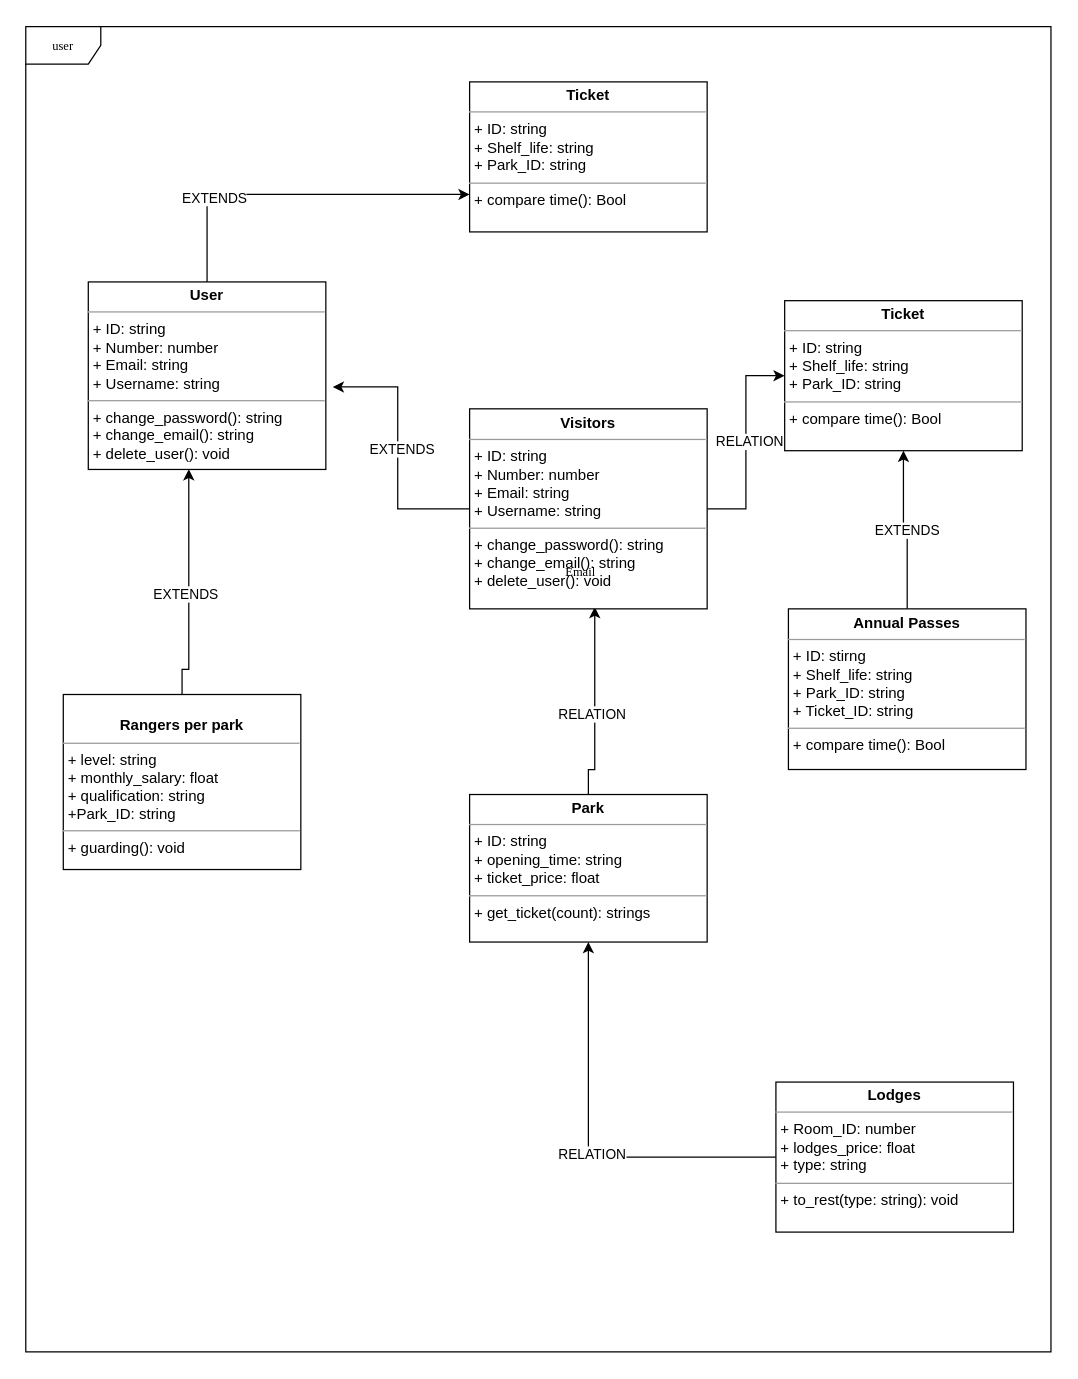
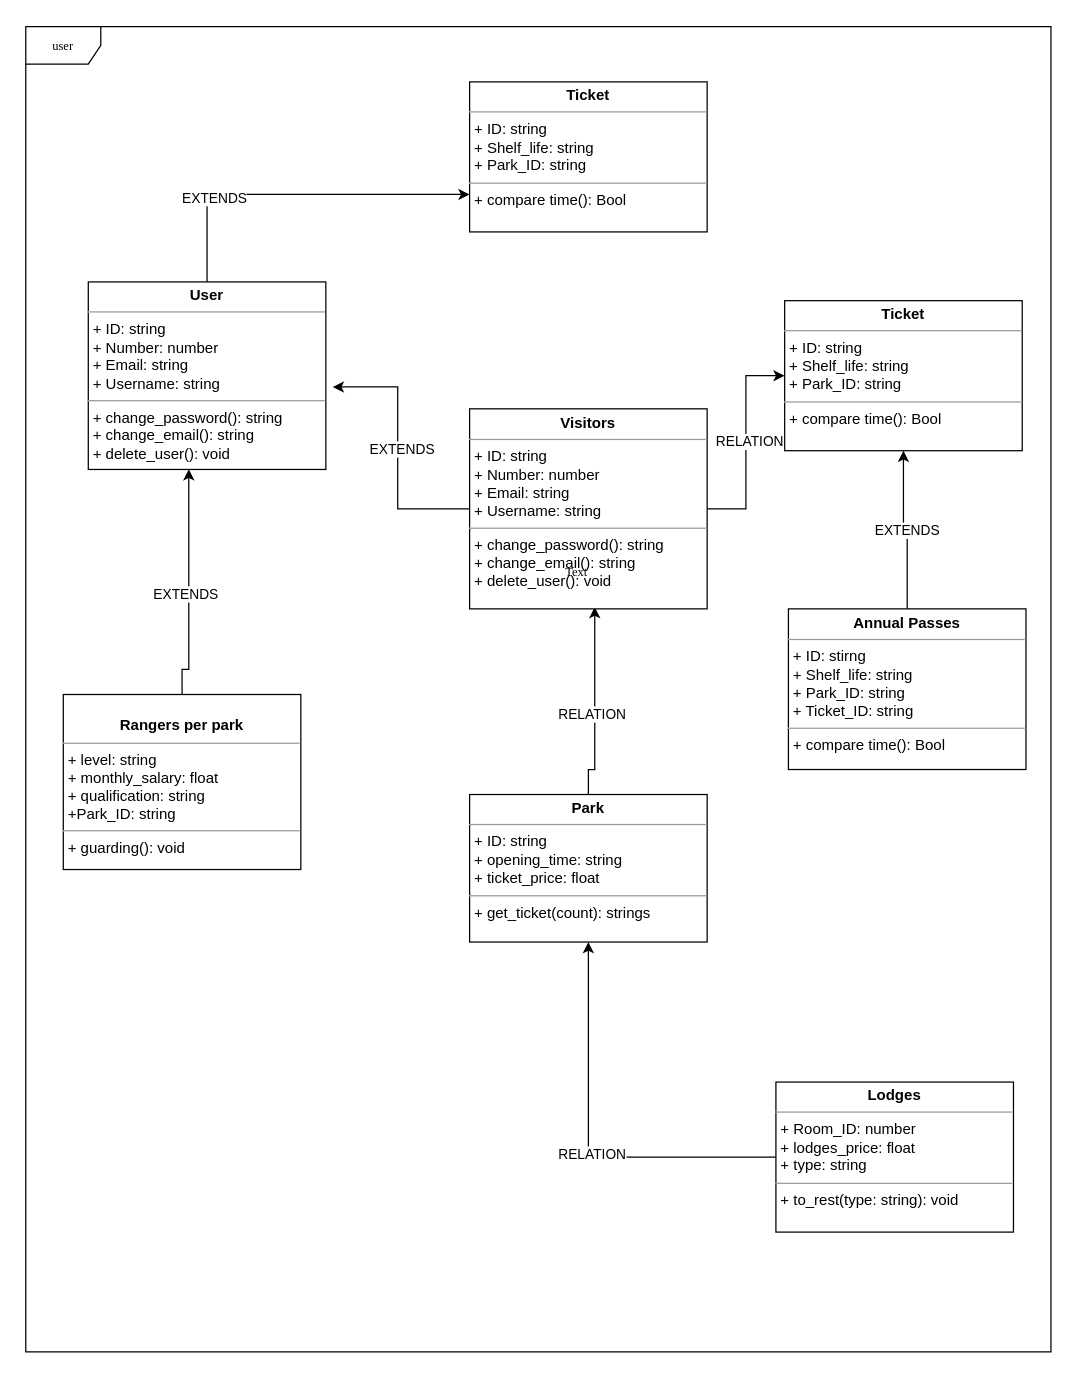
  <mxCell id="0" />
  <mxCell id="1" parent="0" />
  <mxCell id="2" value="&lt;font style=&quot;vertical-align: inherit;&quot;&gt;&lt;font style=&quot;vertical-align: inherit;&quot;&gt;user&lt;/font&gt;&lt;/font&gt;" style="shape=umlFrame;whiteSpace=wrap;html=1;rounded=0;shadow=0;comic=0;labelBackgroundColor=none;strokeWidth=1;fontFamily=Verdana;fontSize=10;align=center;" vertex="1" parent="1"><mxGeometry x="20" y="20.75" width="820" height="1060" as="geometry" /></mxCell>
  <mxCell id="3" value="&lt;p style=&quot;margin:0px;margin-top:4px;text-align:center;&quot;&gt;&lt;b&gt;Ticket&lt;/b&gt;&lt;/p&gt;&lt;hr size=&quot;1&quot;&gt;&lt;p style=&quot;margin:0px;margin-left:4px;&quot;&gt;+ ID: string&lt;br&gt;+ Shelf_life: string&lt;/p&gt;&lt;p style=&quot;margin:0px;margin-left:4px;&quot;&gt;+ Park_ID: string&lt;/p&gt;&lt;hr size=&quot;1&quot;&gt;&lt;p style=&quot;margin:0px;margin-left:4px;&quot;&gt;+ compare time(): Bool&lt;/p&gt;" style="verticalAlign=top;align=left;overflow=fill;fontSize=12;fontFamily=Helvetica;html=1;rounded=0;shadow=0;comic=0;labelBackgroundColor=none;strokeWidth=1" vertex="1" parent="1"><mxGeometry x="627" y="240" width="190" height="120" as="geometry" /></mxCell>
  <mxCell id="4" style="edgeStyle=orthogonalEdgeStyle;rounded=0;orthogonalLoop=1;jettySize=auto;html=1;entryX=0.555;entryY=0.438;entryDx=0;entryDy=0;entryPerimeter=0;" edge="1" parent="1" source="6" target="2"><mxGeometry relative="1" as="geometry" /></mxCell>
  <mxCell id="5" value="RELATION" style="edgeLabel;html=1;align=center;verticalAlign=middle;resizable=0;points=[];" vertex="1" connectable="0" parent="4"><mxGeometry x="-0.692" y="-2" relative="1" as="geometry"><mxPoint x="-2" y="-47" as="offset" /></mxGeometry></mxCell>
  <mxCell id="6" value="&lt;p style=&quot;margin:0px;margin-top:4px;text-align:center;&quot;&gt;&lt;b&gt;Park&lt;/b&gt;&lt;/p&gt;&lt;hr size=&quot;1&quot;&gt;&lt;p style=&quot;margin:0px;margin-left:4px;&quot;&gt;+ ID: string&lt;br&gt;+ opening_time: string&lt;/p&gt;&lt;p style=&quot;margin:0px;margin-left:4px;&quot;&gt;+ ticket_price: float&lt;/p&gt;&lt;hr size=&quot;1&quot;&gt;&lt;p style=&quot;margin:0px;margin-left:4px;&quot;&gt;+ get_ticket(count): strings&lt;/p&gt;" style="verticalAlign=top;align=left;overflow=fill;fontSize=12;fontFamily=Helvetica;html=1;rounded=0;shadow=0;comic=0;labelBackgroundColor=none;strokeWidth=1" vertex="1" parent="1"><mxGeometry x="375" y="635" width="190" height="118" as="geometry" /></mxCell>
  <mxCell id="7" style="edgeStyle=orthogonalEdgeStyle;rounded=0;orthogonalLoop=1;jettySize=auto;html=1;" edge="1" parent="1" source="9" target="3"><mxGeometry relative="1" as="geometry" /></mxCell>
  <mxCell id="8" value="EXTENDS" style="edgeLabel;html=1;align=center;verticalAlign=middle;resizable=0;points=[];" vertex="1" connectable="0" parent="7"><mxGeometry x="0.012" y="-2" relative="1" as="geometry"><mxPoint as="offset" /></mxGeometry></mxCell>
  <mxCell id="9" value="&lt;p style=&quot;margin:0px;margin-top:4px;text-align:center;&quot;&gt;&lt;b&gt;Annual Passes&lt;/b&gt;&lt;/p&gt;&lt;hr size=&quot;1&quot;&gt;&lt;p style=&quot;margin:0px;margin-left:4px;&quot;&gt;+ ID: stirng&lt;/p&gt;&lt;p style=&quot;margin:0px;margin-left:4px;&quot;&gt;+ Shelf_life: string&lt;br&gt;+ Park_ID: string&lt;/p&gt;&lt;p style=&quot;margin:0px;margin-left:4px;&quot;&gt;+ Ticket_ID: string&lt;/p&gt;&lt;hr size=&quot;1&quot;&gt;&lt;p style=&quot;margin:0px;margin-left:4px;&quot;&gt;+ compare time(): Bool&lt;/p&gt;" style="verticalAlign=top;align=left;overflow=fill;fontSize=12;fontFamily=Helvetica;html=1;rounded=0;shadow=0;comic=0;labelBackgroundColor=none;strokeWidth=1" vertex="1" parent="1"><mxGeometry x="630" y="486.5" width="190" height="128.5" as="geometry" /></mxCell>
  <mxCell id="10" style="edgeStyle=orthogonalEdgeStyle;rounded=0;orthogonalLoop=1;jettySize=auto;html=1;entryX=1.029;entryY=0.56;entryDx=0;entryDy=0;entryPerimeter=0;" edge="1" parent="1" source="14" target="18"><mxGeometry relative="1" as="geometry" /></mxCell>
  <mxCell id="11" value="EXTENDS" style="edgeLabel;html=1;align=center;verticalAlign=middle;resizable=0;points=[];" vertex="1" connectable="0" parent="10"><mxGeometry x="0.032" y="-2" relative="1" as="geometry"><mxPoint x="1" y="1" as="offset" /></mxGeometry></mxCell>
  <mxCell id="12" style="edgeStyle=orthogonalEdgeStyle;rounded=0;orthogonalLoop=1;jettySize=auto;html=1;entryX=0;entryY=0.5;entryDx=0;entryDy=0;" edge="1" parent="1" source="14" target="3"><mxGeometry relative="1" as="geometry" /></mxCell>
  <mxCell id="13" value="RELATION" style="edgeLabel;html=1;align=center;verticalAlign=middle;resizable=0;points=[];" vertex="1" connectable="0" parent="12"><mxGeometry x="0.01" y="-2" relative="1" as="geometry"><mxPoint as="offset" /></mxGeometry></mxCell>
  <mxCell id="14" value="&lt;p style=&quot;margin:0px;margin-top:4px;text-align:center;&quot;&gt;&lt;b&gt;Visitors&lt;/b&gt;&lt;/p&gt;&lt;hr size=&quot;1&quot;&gt;&lt;p style=&quot;margin:0px;margin-left:4px;&quot;&gt;+ ID: string&lt;br&gt;+ Number: number&lt;/p&gt;&lt;p style=&quot;margin:0px;margin-left:4px;&quot;&gt;+ Email: string&lt;/p&gt;&lt;p style=&quot;margin:0px;margin-left:4px;&quot;&gt;+ Username: string&lt;/p&gt;&lt;hr size=&quot;1&quot;&gt;&lt;p style=&quot;margin:0px;margin-left:4px;&quot;&gt;+ change_password(): string&lt;br&gt;+ change_email(): string&lt;/p&gt;&lt;p style=&quot;margin:0px;margin-left:4px;&quot;&gt;+ delete_user(): void&lt;/p&gt;" style="verticalAlign=top;align=left;overflow=fill;fontSize=12;fontFamily=Helvetica;html=1;rounded=0;shadow=0;comic=0;labelBackgroundColor=none;strokeWidth=1" vertex="1" parent="1"><mxGeometry x="375" y="326.5" width="190" height="160" as="geometry" /></mxCell>
- <mxCell id="15" value="Email" style="text;html=1;resizable=0;points=[];autosize=1;align=left;verticalAlign=top;spacingTop=-4;fontSize=10;fontFamily=Verdana;fontColor=#000000;" vertex="1" parent="1"><mxGeometry x="450" y="449" width="40" height="10" as="geometry" /></mxCell>
+ <mxCell id="15" value="Text" style="text;html=1;resizable=0;points=[];autosize=1;align=left;verticalAlign=top;spacingTop=-4;fontSize=10;fontFamily=Verdana;fontColor=#000000;" vertex="1" parent="1"><mxGeometry x="450" y="449" width="40" height="10" as="geometry" /></mxCell>
  <mxCell id="16" style="edgeStyle=orthogonalEdgeStyle;rounded=0;orthogonalLoop=1;jettySize=auto;html=1;entryX=0;entryY=0.75;entryDx=0;entryDy=0;" edge="1" parent="1" source="18" target="25"><mxGeometry relative="1" as="geometry"><Array as="points"><mxPoint x="165" y="155" /></Array></mxGeometry></mxCell>
  <mxCell id="17" value="EXTENDS" style="edgeLabel;html=1;align=center;verticalAlign=middle;resizable=0;points=[];" vertex="1" connectable="0" parent="16"><mxGeometry x="-0.461" y="-1" relative="1" as="geometry"><mxPoint y="1" as="offset" /></mxGeometry></mxCell>
  <mxCell id="18" value="&lt;p style=&quot;margin:0px;margin-top:4px;text-align:center;&quot;&gt;&lt;b&gt;User&lt;/b&gt;&lt;/p&gt;&lt;hr size=&quot;1&quot;&gt;&lt;p style=&quot;margin:0px;margin-left:4px;&quot;&gt;+ ID: string&lt;br&gt;+ Number: number&lt;/p&gt;&lt;p style=&quot;margin:0px;margin-left:4px;&quot;&gt;+ Email: string&lt;/p&gt;&lt;p style=&quot;margin:0px;margin-left:4px;&quot;&gt;+ Username: string&lt;/p&gt;&lt;hr size=&quot;1&quot;&gt;&lt;p style=&quot;margin:0px;margin-left:4px;&quot;&gt;+ change_password(): string&lt;br&gt;+ change_email(): string&lt;/p&gt;&lt;p style=&quot;margin:0px;margin-left:4px;&quot;&gt;+ delete_user(): void&lt;/p&gt;" style="verticalAlign=top;align=left;overflow=fill;fontSize=12;fontFamily=Helvetica;html=1;rounded=0;shadow=0;comic=0;labelBackgroundColor=none;strokeWidth=1" vertex="1" parent="1"><mxGeometry x="70" y="225" width="190" height="150" as="geometry" /></mxCell>
  <mxCell id="19" style="edgeStyle=orthogonalEdgeStyle;rounded=0;orthogonalLoop=1;jettySize=auto;html=1;entryX=0.159;entryY=0.334;entryDx=0;entryDy=0;entryPerimeter=0;" edge="1" parent="1" source="21" target="2"><mxGeometry relative="1" as="geometry" /></mxCell>
  <mxCell id="20" value="EXTENDS" style="edgeLabel;html=1;align=center;verticalAlign=middle;resizable=0;points=[];" vertex="1" connectable="0" parent="19"><mxGeometry x="-0.778" y="1" relative="1" as="geometry"><mxPoint x="1" y="-60" as="offset" /></mxGeometry></mxCell>
  <mxCell id="21" value="&lt;p style=&quot;margin:0px;margin-top:4px;text-align:center;&quot;&gt;&lt;br&gt;&lt;b&gt;Rangers per park&lt;/b&gt;&lt;/p&gt;&lt;hr size=&quot;1&quot;&gt;&lt;p style=&quot;margin:0px;margin-left:4px;&quot;&gt;+ level: string&lt;br&gt;+ monthly_salary: float&lt;/p&gt;&lt;p style=&quot;margin:0px;margin-left:4px;&quot;&gt;+ qualification: string&lt;br&gt;&lt;/p&gt;&lt;p style=&quot;margin:0px;margin-left:4px;&quot;&gt;+Park_ID: string&lt;/p&gt;&lt;hr size=&quot;1&quot;&gt;&lt;p style=&quot;margin:0px;margin-left:4px;&quot;&gt;+ guarding(): void&lt;/p&gt;" style="verticalAlign=top;align=left;overflow=fill;fontSize=12;fontFamily=Helvetica;html=1;rounded=0;shadow=0;comic=0;labelBackgroundColor=none;strokeWidth=1" vertex="1" parent="1"><mxGeometry x="50" y="555" width="190" height="140" as="geometry" /></mxCell>
  <mxCell id="22" style="edgeStyle=orthogonalEdgeStyle;rounded=0;orthogonalLoop=1;jettySize=auto;html=1;entryX=0.5;entryY=1;entryDx=0;entryDy=0;" edge="1" parent="1" source="24" target="6"><mxGeometry relative="1" as="geometry" /></mxCell>
  <mxCell id="23" value="RELATION" style="edgeLabel;html=1;align=center;verticalAlign=middle;resizable=0;points=[];" vertex="1" connectable="0" parent="22"><mxGeometry x="-0.05" y="-2" relative="1" as="geometry"><mxPoint as="offset" /></mxGeometry></mxCell>
  <mxCell id="24" value="&lt;p style=&quot;margin:0px;margin-top:4px;text-align:center;&quot;&gt;&lt;b&gt;Lodges&lt;/b&gt;&lt;/p&gt;&lt;hr size=&quot;1&quot;&gt;&lt;p style=&quot;margin:0px;margin-left:4px;&quot;&gt;+ Room_ID: number&lt;/p&gt;&lt;p style=&quot;margin:0px;margin-left:4px;&quot;&gt;+ lodges_price: float&lt;br&gt;+ type: string&lt;/p&gt;&lt;hr size=&quot;1&quot;&gt;&lt;p style=&quot;margin:0px;margin-left:4px;&quot;&gt;+ to_rest(type: string): void&lt;/p&gt;" style="verticalAlign=top;align=left;overflow=fill;fontSize=12;fontFamily=Helvetica;html=1;rounded=0;shadow=0;comic=0;labelBackgroundColor=none;strokeWidth=1" vertex="1" parent="1"><mxGeometry x="620" y="865" width="190" height="120" as="geometry" /></mxCell>
  <mxCell id="25" value="&lt;p style=&quot;margin:0px;margin-top:4px;text-align:center;&quot;&gt;&lt;b&gt;Ticket&lt;/b&gt;&lt;/p&gt;&lt;hr size=&quot;1&quot;&gt;&lt;p style=&quot;margin:0px;margin-left:4px;&quot;&gt;+ ID: string&lt;br&gt;+ Shelf_life: string&lt;/p&gt;&lt;p style=&quot;margin:0px;margin-left:4px;&quot;&gt;+ Park_ID: string&lt;/p&gt;&lt;hr size=&quot;1&quot;&gt;&lt;p style=&quot;margin:0px;margin-left:4px;&quot;&gt;+ compare time(): Bool&lt;/p&gt;" style="verticalAlign=top;align=left;overflow=fill;fontSize=12;fontFamily=Helvetica;html=1;rounded=0;shadow=0;comic=0;labelBackgroundColor=none;strokeWidth=1" vertex="1" parent="1"><mxGeometry x="375" y="65" width="190" height="120" as="geometry" /></mxCell>
